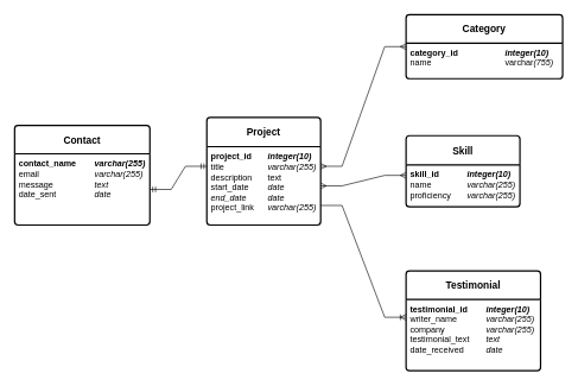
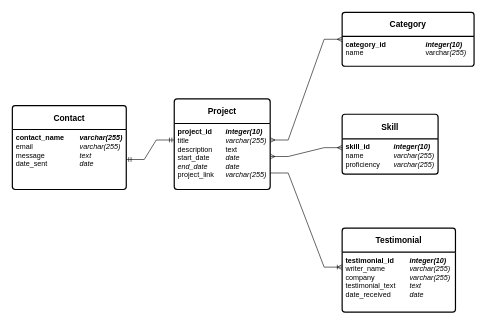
  <mxCell id="0" />
  <mxCell id="1" parent="0" />
  <mxCell id="2" value="&lt;b style=&quot;&quot;&gt;Project&lt;/b&gt;" style="swimlane;childLayout=stackLayout;horizontal=1;startSize=41;horizontalStack=0;rounded=1;fontSize=14;fontStyle=0;strokeWidth=2;resizeParent=0;resizeLast=1;shadow=0;dashed=0;align=center;arcSize=4;whiteSpace=wrap;html=1;" vertex="1" parent="1"><mxGeometry x="290" y="164.5" width="160" height="151" as="geometry" /></mxCell>
  <mxCell id="3" value="&lt;b&gt;project_id&lt;span style=&quot;white-space: pre;&quot;&gt;&#09;&lt;/span&gt;&lt;i&gt;integer(10)&lt;/i&gt;&lt;/b&gt;&lt;div&gt;title&lt;span style=&quot;white-space: pre;&quot;&gt;&#09;&lt;/span&gt;&lt;span style=&quot;white-space: pre;&quot;&gt;&#09;&lt;/span&gt;&lt;span style=&quot;white-space: pre;&quot;&gt;&#09;&lt;/span&gt;&lt;i&gt;varchar(255)&lt;/i&gt;&lt;/div&gt;&lt;div&gt;description&lt;span style=&quot;white-space: pre;&quot;&gt;&#09;&lt;/span&gt;text&lt;/div&gt;&lt;div&gt;start_date&lt;span style=&quot;white-space: pre;&quot;&gt;&#09;&lt;/span&gt;&lt;i&gt;date&lt;/i&gt;&lt;/div&gt;&lt;div&gt;&lt;i&gt;end_date&lt;/i&gt;&lt;span style=&quot;font-style: italic; white-space: pre;&quot;&gt;&#09;&lt;/span&gt;&lt;span style=&quot;font-style: italic; white-space: pre;&quot;&gt;&#09;&lt;/span&gt;&lt;i&gt;date&lt;/i&gt;&lt;/div&gt;&lt;div&gt;project_link&lt;span style=&quot;white-space: pre;&quot;&gt;&#09;&lt;/span&gt;&lt;i&gt;varchar(255)&lt;/i&gt;&lt;/div&gt;" style="align=left;strokeColor=none;fillColor=none;spacingLeft=4;fontSize=12;verticalAlign=top;resizable=0;rotatable=0;part=1;html=1;" vertex="1" parent="2"><mxGeometry y="41" width="160" height="110" as="geometry" /></mxCell>
  <mxCell id="4" value="&lt;b&gt;Skill&lt;/b&gt;" style="swimlane;childLayout=stackLayout;horizontal=1;startSize=41;horizontalStack=0;rounded=1;fontSize=14;fontStyle=0;strokeWidth=2;resizeParent=0;resizeLast=1;shadow=0;dashed=0;align=center;arcSize=4;whiteSpace=wrap;html=1;" vertex="1" parent="1"><mxGeometry x="570" y="190" width="160" height="100" as="geometry" /></mxCell>
  <mxCell id="5" value="&lt;b&gt;skill_id&lt;span style=&quot;white-space: pre;&quot;&gt;&#09;&lt;/span&gt;&lt;span style=&quot;white-space: pre;&quot;&gt;&#09;&lt;/span&gt;&lt;i&gt;integer(10)&lt;/i&gt;&lt;/b&gt;&lt;div&gt;name&lt;span style=&quot;white-space: pre;&quot;&gt;&#09;&lt;/span&gt;&lt;span style=&quot;white-space: pre;&quot;&gt;&#09;&lt;/span&gt;&lt;i&gt;varchar(255)&lt;/i&gt;&lt;/div&gt;&lt;div&gt;proficiency&lt;span style=&quot;white-space: pre;&quot;&gt;&#09;&lt;/span&gt;&lt;i&gt;varchar(255)&lt;/i&gt;&lt;/div&gt;" style="align=left;strokeColor=none;fillColor=none;spacingLeft=4;fontSize=12;verticalAlign=top;resizable=0;rotatable=0;part=1;html=1;" vertex="1" parent="4"><mxGeometry y="41" width="160" height="59" as="geometry" /></mxCell>
  <mxCell id="6" value="&lt;b&gt;Testimonial&lt;/b&gt;" style="swimlane;childLayout=stackLayout;horizontal=1;startSize=40;horizontalStack=0;rounded=1;fontSize=14;fontStyle=0;strokeWidth=2;resizeParent=0;resizeLast=1;shadow=0;dashed=0;align=center;arcSize=4;whiteSpace=wrap;html=1;" vertex="1" parent="1"><mxGeometry x="570" y="380" width="189" height="140" as="geometry" /></mxCell>
  <mxCell id="7" value="&lt;b&gt;testimonial_id&lt;span style=&quot;white-space: pre;&quot;&gt;&#09;&lt;/span&gt;&lt;i&gt;integer(10)&lt;/i&gt;&lt;/b&gt;&lt;div&gt;writer_name&lt;span style=&quot;white-space: pre;&quot;&gt;&#09;&lt;/span&gt;&lt;span style=&quot;white-space: pre;&quot;&gt;&#09;&lt;/span&gt;&lt;i&gt;varchar(255)&lt;/i&gt;&lt;/div&gt;&lt;div&gt;company&lt;span style=&quot;white-space: pre;&quot;&gt;&#09;&lt;/span&gt;&lt;span style=&quot;white-space: pre;&quot;&gt;&#09;&lt;/span&gt;&lt;span style=&quot;white-space: pre;&quot;&gt;&#09;&lt;/span&gt;&lt;i&gt;varchar(255)&lt;/i&gt;&lt;/div&gt;&lt;div&gt;testimonial_text&lt;span style=&quot;white-space: pre;&quot;&gt;&#09;&lt;/span&gt;&lt;i&gt;text&lt;/i&gt;&lt;/div&gt;&lt;div&gt;date_received&lt;span style=&quot;white-space: pre;&quot;&gt;&#09;&lt;/span&gt;&lt;span style=&quot;white-space: pre;&quot;&gt;&#09;&lt;/span&gt;&lt;i&gt;date&lt;/i&gt;&lt;/div&gt;" style="align=left;strokeColor=none;fillColor=none;spacingLeft=4;fontSize=12;verticalAlign=top;resizable=0;rotatable=0;part=1;html=1;" vertex="1" parent="6"><mxGeometry y="40" width="189" height="100" as="geometry" /></mxCell>
  <mxCell id="8" value="&lt;b&gt;Contact&lt;/b&gt;" style="swimlane;childLayout=stackLayout;horizontal=1;startSize=40;horizontalStack=0;rounded=1;fontSize=14;fontStyle=0;strokeWidth=2;resizeParent=0;resizeLast=1;shadow=0;dashed=0;align=center;arcSize=4;whiteSpace=wrap;html=1;" vertex="1" parent="1"><mxGeometry x="20" y="175.5" width="190" height="140" as="geometry" /></mxCell>
  <mxCell id="9" value="&lt;div&gt;&lt;b&gt;contact_name&lt;span style=&quot;white-space: pre;&quot;&gt;&#09;&lt;/span&gt;&lt;i&gt;varchar(255)&lt;/i&gt;&lt;/b&gt;&lt;/div&gt;&lt;div&gt;email&lt;span style=&quot;white-space: pre;&quot;&gt;&#09;&lt;/span&gt;&lt;span style=&quot;white-space: pre;&quot;&gt;&#09;&lt;/span&gt;&lt;span style=&quot;white-space: pre;&quot;&gt;&#09;&lt;/span&gt;&lt;i&gt;varchar(255)&lt;/i&gt;&lt;/div&gt;&lt;div&gt;message&lt;span style=&quot;white-space: pre;&quot;&gt;&#09;&lt;/span&gt;&lt;span style=&quot;white-space: pre;&quot;&gt;&#09;&lt;/span&gt;&lt;span style=&quot;white-space: pre;&quot;&gt;&#09;&lt;/span&gt;&lt;i&gt;text&lt;/i&gt;&lt;/div&gt;&lt;div&gt;date_sent&lt;span style=&quot;white-space: pre;&quot;&gt;&#09;&lt;/span&gt;&lt;span style=&quot;white-space: pre;&quot;&gt;&#09;&lt;/span&gt;&lt;i&gt;date&lt;/i&gt;&lt;/div&gt;" style="align=left;strokeColor=none;fillColor=none;spacingLeft=4;fontSize=12;verticalAlign=top;resizable=0;rotatable=0;part=1;html=1;" vertex="1" parent="8"><mxGeometry y="40" width="190" height="100" as="geometry" /></mxCell>
  <mxCell id="10" value="&lt;b&gt;Category&lt;/b&gt;" style="swimlane;childLayout=stackLayout;horizontal=1;startSize=40;horizontalStack=0;rounded=1;fontSize=14;fontStyle=0;strokeWidth=2;resizeParent=0;resizeLast=1;shadow=0;dashed=0;align=center;arcSize=4;whiteSpace=wrap;html=1;" vertex="1" parent="1"><mxGeometry x="570" y="20" width="220" height="90" as="geometry" /></mxCell>
- <mxCell id="11" value="&lt;div&gt;&lt;b&gt;category_id&lt;span style=&quot;white-space: pre;&quot;&gt;&#09;&lt;/span&gt;&lt;span style=&quot;white-space: pre;&quot;&gt;&#09;&lt;/span&gt;&lt;span style=&quot;white-space: pre;&quot;&gt;&#09;&lt;/span&gt;&lt;/b&gt;&lt;b style=&quot;background-color: initial;&quot;&gt;&lt;i&gt;integer(10)&lt;/i&gt;&lt;/b&gt;&lt;/div&gt;&lt;div&gt;&lt;span style=&quot;background-color: initial;&quot;&gt;name&lt;span style=&quot;white-space: pre;&quot;&gt;&#09;&lt;/span&gt;&lt;span style=&quot;white-space: pre;&quot;&gt;&#09;&lt;/span&gt;&lt;span style=&quot;white-space: pre;&quot;&gt;&#09;&lt;span style=&quot;white-space: pre;&quot;&gt;&#09;&lt;/span&gt;v&lt;/span&gt;archar&lt;/span&gt;&lt;span style=&quot;background-color: initial;&quot;&gt;&lt;i style=&quot;&quot;&gt;(755)&lt;/i&gt;&lt;/span&gt;&lt;/div&gt;" style="align=left;strokeColor=none;fillColor=none;spacingLeft=4;fontSize=12;verticalAlign=top;resizable=0;rotatable=0;part=1;html=1;" vertex="1" parent="10"><mxGeometry y="40" width="220" height="50" as="geometry" /></mxCell>
+ <mxCell id="11" value="&lt;div&gt;&lt;b&gt;category_id&lt;span style=&quot;white-space: pre;&quot;&gt;&#09;&lt;/span&gt;&lt;span style=&quot;white-space: pre;&quot;&gt;&#09;&lt;/span&gt;&lt;span style=&quot;white-space: pre;&quot;&gt;&#09;&lt;/span&gt;&lt;/b&gt;&lt;b style=&quot;background-color: initial;&quot;&gt;&lt;i&gt;integer(10)&lt;/i&gt;&lt;/b&gt;&lt;/div&gt;&lt;div&gt;&lt;span style=&quot;background-color: initial;&quot;&gt;name&lt;span style=&quot;white-space: pre;&quot;&gt;&#09;&lt;/span&gt;&lt;span style=&quot;white-space: pre;&quot;&gt;&#09;&lt;/span&gt;&lt;span style=&quot;white-space: pre;&quot;&gt;&#09;&lt;span style=&quot;white-space: pre;&quot;&gt;&#09;&lt;/span&gt;v&lt;/span&gt;archar&lt;/span&gt;&lt;span style=&quot;background-color: initial;&quot;&gt;&lt;i style=&quot;&quot;&gt;(255)&lt;/i&gt;&lt;/span&gt;&lt;/div&gt;" style="align=left;strokeColor=none;fillColor=none;spacingLeft=4;fontSize=12;verticalAlign=top;resizable=0;rotatable=0;part=1;html=1;" vertex="1" parent="10"><mxGeometry y="40" width="220" height="50" as="geometry" /></mxCell>
  <mxCell id="12" value="" style="edgeStyle=entityRelationEdgeStyle;fontSize=12;html=1;endArrow=ERmany;startArrow=ERmany;rounded=0;entryX=0;entryY=0.5;entryDx=0;entryDy=0;exitX=1;exitY=0.25;exitDx=0;exitDy=0;" edge="1" parent="1" source="3" target="10"><mxGeometry width="100" height="100" relative="1" as="geometry"><mxPoint x="490" y="75" as="sourcePoint" /><mxPoint x="520" y="110" as="targetPoint" /></mxGeometry></mxCell>
  <mxCell id="13" value="" style="edgeStyle=entityRelationEdgeStyle;fontSize=12;html=1;endArrow=ERmany;startArrow=ERmany;rounded=0;exitX=1;exitY=0.5;exitDx=0;exitDy=0;entryX=0;entryY=0.25;entryDx=0;entryDy=0;" edge="1" parent="1" source="3" target="5"><mxGeometry width="100" height="100" relative="1" as="geometry"><mxPoint x="330" y="296" as="sourcePoint" /><mxPoint x="560" y="245" as="targetPoint" /></mxGeometry></mxCell>
  <mxCell id="14" value="" style="edgeStyle=entityRelationEdgeStyle;fontSize=12;html=1;endArrow=ERoneToMany;rounded=0;exitX=1;exitY=0.75;exitDx=0;exitDy=0;entryX=0;entryY=0.25;entryDx=0;entryDy=0;" edge="1" parent="1" source="3" target="7"><mxGeometry width="100" height="100" relative="1" as="geometry"><mxPoint x="370" y="440" as="sourcePoint" /><mxPoint x="470" y="340" as="targetPoint" /><Array as="points"><mxPoint x="150" y="270" /></Array></mxGeometry></mxCell>
  <mxCell id="15" value="" style="edgeStyle=entityRelationEdgeStyle;fontSize=12;html=1;endArrow=ERmandOne;startArrow=ERmandOne;rounded=0;exitX=1;exitY=0.5;exitDx=0;exitDy=0;entryX=0;entryY=0.25;entryDx=0;entryDy=0;" edge="1" parent="1" source="9" target="3"><mxGeometry width="100" height="100" relative="1" as="geometry"><mxPoint x="230" y="320" as="sourcePoint" /><mxPoint x="330" y="220" as="targetPoint" /></mxGeometry></mxCell>
